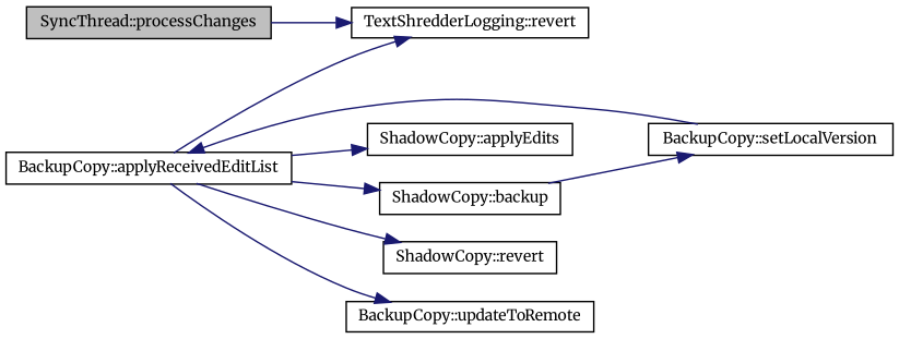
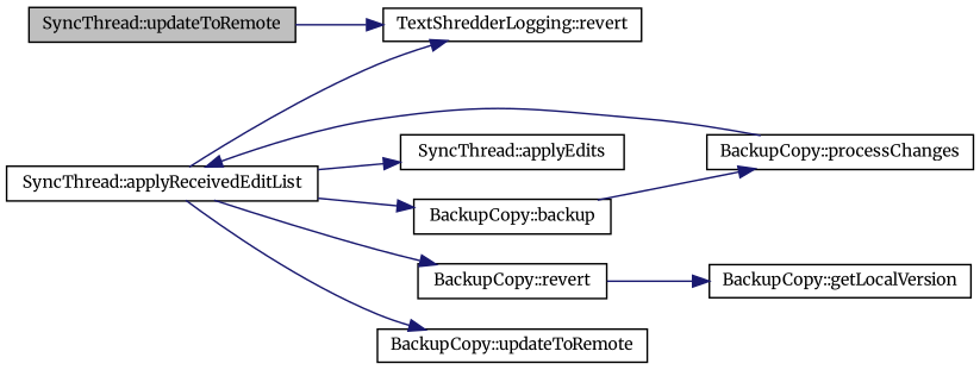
  digraph {
    fontname=Merriweather
    rankdir=LR
    node [color=black fillcolor=white fontname=Merriweather fontsize=10 shape=record style=filled]
    edge [color=midnightblue fontname=Merriweather fontsize=10 labelfontname="FreeSans.ttf" labelfontsize=10 style=solid]
-   n1 [fillcolor=grey75 fontcolor=black height=0.2 label="SyncThread::processChanges" width=0.4]
+   n1 [fillcolor=grey75 fontcolor=black height=0.2 label="SyncThread::updateToRemote" width=0.4]
    n2 [height=0.2 label="TextShredderLogging::revert" width=0.4]
-   n3 [height=0.2 label="BackupCopy::applyReceivedEditList" width=0.4]
-   n4 [height=0.2 label="ShadowCopy::applyEdits" width=0.4]
-   n5 [height=0.2 label="ShadowCopy::backup" width=0.4]
-   n6 [height=0.2 label="ShadowCopy::revert" width=0.4]
+   n3 [height=0.2 label="SyncThread::applyReceivedEditList" width=0.4]
+   n4 [height=0.2 label="SyncThread::applyEdits" width=0.4]
+   n5 [height=0.2 label="BackupCopy::backup" width=0.4]
+   n6 [height=0.2 label="BackupCopy::revert" width=0.4]
    n7 [height=0.2 label="BackupCopy::updateToRemote" width=0.4]
-   n8 [height=0.2 label="BackupCopy::setLocalVersion" width=0.4]
+   n8 [height=0.2 label="BackupCopy::processChanges" width=0.4]
+   n9 [height=0.2 label="BackupCopy::getLocalVersion" width=0.4]
    n1 -> n2
    n3 -> n2
    n3 -> n4
    n3 -> n5
    n3 -> n6
    n3 -> n7
    n5 -> n8
+   n6 -> n9
    n8 -> n3
  }
